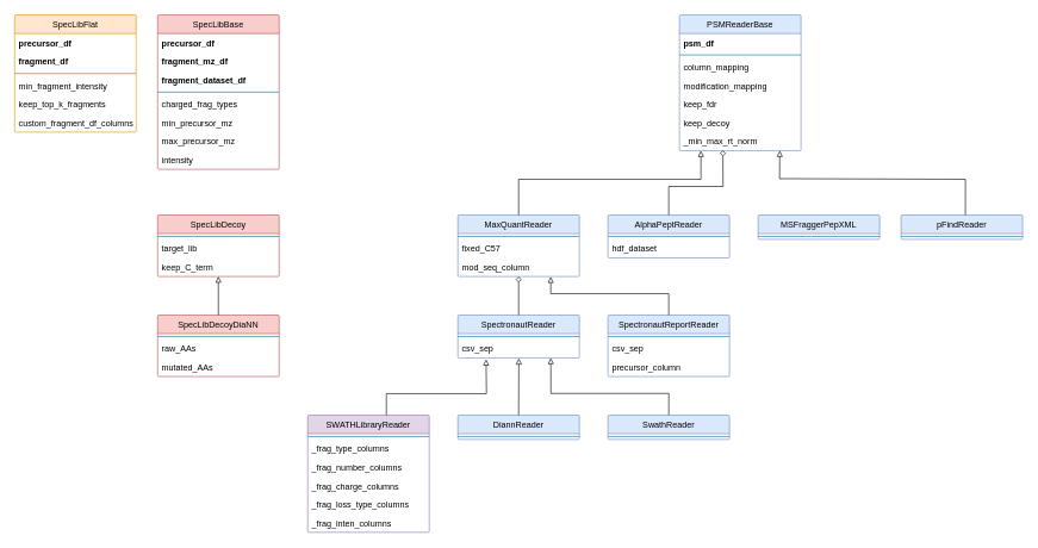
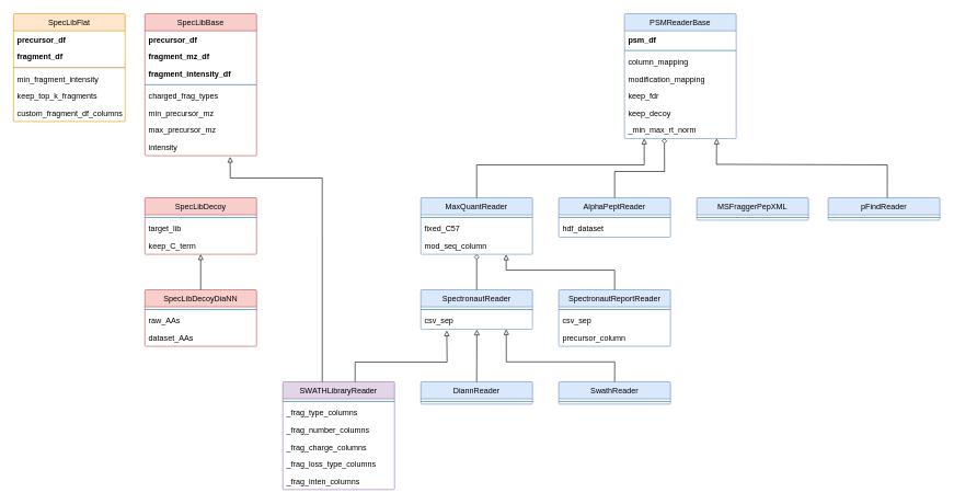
  <mxCell id="0" />
  <mxCell id="1" parent="0" />
  <mxCell id="2" value="SpecLibBase" style="swimlane;fontStyle=0;align=center;verticalAlign=top;childLayout=stackLayout;horizontal=1;startSize=26;horizontalStack=0;resizeParent=1;resizeLast=0;collapsible=1;marginBottom=0;rounded=1;shadow=0;strokeWidth=1;fillColor=#f8cecc;strokeColor=#b85450;arcSize=2;" parent="1" vertex="1"><mxGeometry x="220" y="20" width="170" height="216" as="geometry"><mxRectangle x="230" y="140" width="160" height="26" as="alternateBounds" /></mxGeometry></mxCell>
  <mxCell id="3" value="precursor_df" style="text;align=left;verticalAlign=top;spacingLeft=4;spacingRight=4;overflow=hidden;rotatable=0;points=[[0,0.5],[1,0.5]];portConstraint=eastwest;fontStyle=1" parent="2" vertex="1"><mxGeometry y="26" width="170" height="26" as="geometry" /></mxCell>
  <mxCell id="4" value="fragment_mz_df" style="text;align=left;verticalAlign=top;spacingLeft=4;spacingRight=4;overflow=hidden;rotatable=0;points=[[0,0.5],[1,0.5]];portConstraint=eastwest;fontStyle=1" vertex="1" parent="2"><mxGeometry y="52" width="170" height="26" as="geometry" /></mxCell>
- <mxCell id="5" value="fragment_dataset_df" style="text;align=left;verticalAlign=top;spacingLeft=4;spacingRight=4;overflow=hidden;rotatable=0;points=[[0,0.5],[1,0.5]];portConstraint=eastwest;fontStyle=1" vertex="1" parent="2"><mxGeometry y="78" width="170" height="26" as="geometry" /></mxCell>
+ <mxCell id="5" value="fragment_intensity_df" style="text;align=left;verticalAlign=top;spacingLeft=4;spacingRight=4;overflow=hidden;rotatable=0;points=[[0,0.5],[1,0.5]];portConstraint=eastwest;fontStyle=1" vertex="1" parent="2"><mxGeometry y="78" width="170" height="26" as="geometry" /></mxCell>
  <mxCell id="6" value="" style="line;html=1;strokeWidth=1;align=left;verticalAlign=middle;spacingTop=-1;spacingLeft=3;spacingRight=3;rotatable=0;labelPosition=right;points=[];portConstraint=eastwest;fillColor=#b1ddf0;strokeColor=#10739e;" parent="2" vertex="1"><mxGeometry y="104" width="170" height="8" as="geometry" /></mxCell>
  <mxCell id="7" value="charged_frag_types" style="text;align=left;verticalAlign=top;spacingLeft=4;spacingRight=4;overflow=hidden;rotatable=0;points=[[0,0.5],[1,0.5]];portConstraint=eastwest;" parent="2" vertex="1"><mxGeometry y="112" width="170" height="26" as="geometry" /></mxCell>
  <mxCell id="8" value="min_precursor_mz" style="text;align=left;verticalAlign=top;spacingLeft=4;spacingRight=4;overflow=hidden;rotatable=0;points=[[0,0.5],[1,0.5]];portConstraint=eastwest;rounded=0;shadow=0;html=0;" parent="2" vertex="1"><mxGeometry y="138" width="170" height="26" as="geometry" /></mxCell>
  <mxCell id="9" value="max_precursor_mz" style="text;align=left;verticalAlign=top;spacingLeft=4;spacingRight=4;overflow=hidden;rotatable=0;points=[[0,0.5],[1,0.5]];portConstraint=eastwest;rounded=0;shadow=0;html=0;" parent="2" vertex="1"><mxGeometry y="164" width="170" height="26" as="geometry" /></mxCell>
  <mxCell id="10" value="intensity" style="text;align=left;verticalAlign=top;spacingLeft=4;spacingRight=4;overflow=hidden;rotatable=0;points=[[0,0.5],[1,0.5]];portConstraint=eastwest;rounded=0;shadow=0;html=0;" vertex="1" parent="2"><mxGeometry y="190" width="170" height="26" as="geometry" /></mxCell>
  <mxCell id="11" value="SpecLibDecoy" style="swimlane;fontStyle=0;align=center;verticalAlign=top;childLayout=stackLayout;horizontal=1;startSize=26;horizontalStack=0;resizeParent=1;resizeLast=0;collapsible=1;marginBottom=0;rounded=1;shadow=0;strokeWidth=1;fillColor=#f8cecc;strokeColor=#b85450;arcSize=2;" vertex="1" parent="1"><mxGeometry x="220" y="300" width="170" height="86" as="geometry"><mxRectangle x="230" y="140" width="160" height="26" as="alternateBounds" /></mxGeometry></mxCell>
  <mxCell id="12" value="" style="line;html=1;strokeWidth=1;align=left;verticalAlign=middle;spacingTop=-1;spacingLeft=3;spacingRight=3;rotatable=0;labelPosition=right;points=[];portConstraint=eastwest;fillColor=#b1ddf0;strokeColor=#10739e;" vertex="1" parent="11"><mxGeometry y="26" width="170" height="8" as="geometry" /></mxCell>
  <mxCell id="13" value="target_lib" style="text;align=left;verticalAlign=top;spacingLeft=4;spacingRight=4;overflow=hidden;rotatable=0;points=[[0,0.5],[1,0.5]];portConstraint=eastwest;" vertex="1" parent="11"><mxGeometry y="34" width="170" height="26" as="geometry" /></mxCell>
  <mxCell id="14" value="keep_C_term" style="text;align=left;verticalAlign=top;spacingLeft=4;spacingRight=4;overflow=hidden;rotatable=0;points=[[0,0.5],[1,0.5]];portConstraint=eastwest;" vertex="1" parent="11"><mxGeometry y="60" width="170" height="26" as="geometry" /></mxCell>
  <mxCell id="15" value="SpecLibDecoyDiaNN" style="swimlane;fontStyle=0;align=center;verticalAlign=top;childLayout=stackLayout;horizontal=1;startSize=26;horizontalStack=0;resizeParent=1;resizeLast=0;collapsible=1;marginBottom=0;rounded=1;shadow=0;strokeWidth=1;fillColor=#f8cecc;strokeColor=#b85450;arcSize=2;" vertex="1" parent="1"><mxGeometry x="220" y="440" width="170" height="86" as="geometry"><mxRectangle x="230" y="140" width="160" height="26" as="alternateBounds" /></mxGeometry></mxCell>
  <mxCell id="16" value="" style="line;html=1;strokeWidth=1;align=left;verticalAlign=middle;spacingTop=-1;spacingLeft=3;spacingRight=3;rotatable=0;labelPosition=right;points=[];portConstraint=eastwest;fillColor=#b1ddf0;strokeColor=#10739e;" vertex="1" parent="15"><mxGeometry y="26" width="170" height="8" as="geometry" /></mxCell>
  <mxCell id="17" value="raw_AAs" style="text;align=left;verticalAlign=top;spacingLeft=4;spacingRight=4;overflow=hidden;rotatable=0;points=[[0,0.5],[1,0.5]];portConstraint=eastwest;" vertex="1" parent="15"><mxGeometry y="34" width="170" height="26" as="geometry" /></mxCell>
- <mxCell id="18" value="mutated_AAs" style="text;align=left;verticalAlign=top;spacingLeft=4;spacingRight=4;overflow=hidden;rotatable=0;points=[[0,0.5],[1,0.5]];portConstraint=eastwest;" vertex="1" parent="15"><mxGeometry y="60" width="170" height="26" as="geometry" /></mxCell>
+ <mxCell id="18" value="dataset_AAs" style="text;align=left;verticalAlign=top;spacingLeft=4;spacingRight=4;overflow=hidden;rotatable=0;points=[[0,0.5],[1,0.5]];portConstraint=eastwest;" vertex="1" parent="15"><mxGeometry y="60" width="170" height="26" as="geometry" /></mxCell>
  <mxCell id="19" value="" style="endArrow=block;html=1;rounded=0;exitX=0.5;exitY=0;exitDx=0;exitDy=0;endFill=0;entryX=0.5;entryY=1;entryDx=0;entryDy=0;" edge="1" parent="1" source="15" target="11"><mxGeometry width="50" height="50" relative="1" as="geometry"><mxPoint x="530" y="330" as="sourcePoint" /><mxPoint x="310" y="410" as="targetPoint" /></mxGeometry></mxCell>
  <mxCell id="20" value="SpecLibFlat" style="swimlane;fontStyle=0;align=center;verticalAlign=top;childLayout=stackLayout;horizontal=1;startSize=26;horizontalStack=0;resizeParent=1;resizeLast=0;collapsible=1;marginBottom=0;rounded=1;shadow=0;strokeWidth=1;fillColor=#ffe6cc;strokeColor=#d79b00;arcSize=2;" vertex="1" parent="1"><mxGeometry x="20" y="20" width="170" height="164" as="geometry"><mxRectangle x="230" y="140" width="160" height="26" as="alternateBounds" /></mxGeometry></mxCell>
  <mxCell id="21" value="precursor_df" style="text;align=left;verticalAlign=top;spacingLeft=4;spacingRight=4;overflow=hidden;rotatable=0;points=[[0,0.5],[1,0.5]];portConstraint=eastwest;fontStyle=1" vertex="1" parent="20"><mxGeometry y="26" width="170" height="26" as="geometry" /></mxCell>
  <mxCell id="22" value="fragment_df" style="text;align=left;verticalAlign=top;spacingLeft=4;spacingRight=4;overflow=hidden;rotatable=0;points=[[0,0.5],[1,0.5]];portConstraint=eastwest;fontStyle=1" vertex="1" parent="20"><mxGeometry y="52" width="170" height="26" as="geometry" /></mxCell>
  <mxCell id="23" value="" style="line;html=1;strokeWidth=1;align=left;verticalAlign=middle;spacingTop=-1;spacingLeft=3;spacingRight=3;rotatable=0;labelPosition=right;points=[];portConstraint=eastwest;fillColor=#fad7ac;strokeColor=#b46504;" vertex="1" parent="20"><mxGeometry y="78" width="170" height="8" as="geometry" /></mxCell>
  <mxCell id="24" value="min_fragment_intensity" style="text;align=left;verticalAlign=top;spacingLeft=4;spacingRight=4;overflow=hidden;rotatable=0;points=[[0,0.5],[1,0.5]];portConstraint=eastwest;" vertex="1" parent="20"><mxGeometry y="86" width="170" height="26" as="geometry" /></mxCell>
  <mxCell id="25" value="keep_top_k_fragments" style="text;align=left;verticalAlign=top;spacingLeft=4;spacingRight=4;overflow=hidden;rotatable=0;points=[[0,0.5],[1,0.5]];portConstraint=eastwest;rounded=0;shadow=0;html=0;" vertex="1" parent="20"><mxGeometry y="112" width="170" height="26" as="geometry" /></mxCell>
  <mxCell id="26" value="custom_fragment_df_columns" style="text;align=left;verticalAlign=top;spacingLeft=4;spacingRight=4;overflow=hidden;rotatable=0;points=[[0,0.5],[1,0.5]];portConstraint=eastwest;rounded=0;shadow=0;html=0;" vertex="1" parent="20"><mxGeometry y="138" width="170" height="26" as="geometry" /></mxCell>
  <mxCell id="27" value="PSMReaderBase" style="swimlane;fontStyle=0;align=center;verticalAlign=top;childLayout=stackLayout;horizontal=1;startSize=26;horizontalStack=0;resizeParent=1;resizeLast=0;collapsible=1;marginBottom=0;rounded=1;shadow=0;strokeWidth=1;fillColor=#dae8fc;strokeColor=#6c8ebf;arcSize=2;" vertex="1" parent="1"><mxGeometry x="950" y="20" width="170" height="190" as="geometry"><mxRectangle x="230" y="140" width="160" height="26" as="alternateBounds" /></mxGeometry></mxCell>
  <mxCell id="28" value="psm_df" style="text;align=left;verticalAlign=top;spacingLeft=4;spacingRight=4;overflow=hidden;rotatable=0;points=[[0,0.5],[1,0.5]];portConstraint=eastwest;fontStyle=1" vertex="1" parent="27"><mxGeometry y="26" width="170" height="26" as="geometry" /></mxCell>
  <mxCell id="29" value="" style="line;html=1;strokeWidth=1;align=left;verticalAlign=middle;spacingTop=-1;spacingLeft=3;spacingRight=3;rotatable=0;labelPosition=right;points=[];portConstraint=eastwest;fillColor=#b1ddf0;strokeColor=#10739e;" vertex="1" parent="27"><mxGeometry y="52" width="170" height="8" as="geometry" /></mxCell>
  <mxCell id="30" value="column_mapping" style="text;align=left;verticalAlign=top;spacingLeft=4;spacingRight=4;overflow=hidden;rotatable=0;points=[[0,0.5],[1,0.5]];portConstraint=eastwest;" vertex="1" parent="27"><mxGeometry y="60" width="170" height="26" as="geometry" /></mxCell>
  <mxCell id="31" value="modification_mapping" style="text;align=left;verticalAlign=top;spacingLeft=4;spacingRight=4;overflow=hidden;rotatable=0;points=[[0,0.5],[1,0.5]];portConstraint=eastwest;rounded=0;shadow=0;html=0;" vertex="1" parent="27"><mxGeometry y="86" width="170" height="26" as="geometry" /></mxCell>
  <mxCell id="32" value="keep_fdr" style="text;align=left;verticalAlign=top;spacingLeft=4;spacingRight=4;overflow=hidden;rotatable=0;points=[[0,0.5],[1,0.5]];portConstraint=eastwest;rounded=0;shadow=0;html=0;" vertex="1" parent="27"><mxGeometry y="112" width="170" height="26" as="geometry" /></mxCell>
  <mxCell id="33" value="keep_decoy" style="text;align=left;verticalAlign=top;spacingLeft=4;spacingRight=4;overflow=hidden;rotatable=0;points=[[0,0.5],[1,0.5]];portConstraint=eastwest;rounded=0;shadow=0;html=0;" vertex="1" parent="27"><mxGeometry y="138" width="170" height="26" as="geometry" /></mxCell>
  <mxCell id="34" value="_min_max_rt_norm" style="text;align=left;verticalAlign=top;spacingLeft=4;spacingRight=4;overflow=hidden;rotatable=0;points=[[0,0.5],[1,0.5]];portConstraint=eastwest;rounded=0;shadow=0;html=0;" vertex="1" parent="27"><mxGeometry y="164" width="170" height="26" as="geometry" /></mxCell>
  <mxCell id="35" value="MaxQuantReader" style="swimlane;fontStyle=0;align=center;verticalAlign=top;childLayout=stackLayout;horizontal=1;startSize=26;horizontalStack=0;resizeParent=1;resizeLast=0;collapsible=1;marginBottom=0;rounded=1;shadow=0;strokeWidth=1;fillColor=#dae8fc;strokeColor=#6c8ebf;arcSize=2;" vertex="1" parent="1"><mxGeometry x="640" y="300" width="170" height="86" as="geometry"><mxRectangle x="230" y="140" width="160" height="26" as="alternateBounds" /></mxGeometry></mxCell>
  <mxCell id="36" value="" style="line;html=1;strokeWidth=1;align=left;verticalAlign=middle;spacingTop=-1;spacingLeft=3;spacingRight=3;rotatable=0;labelPosition=right;points=[];portConstraint=eastwest;fillColor=#b1ddf0;strokeColor=#10739e;" vertex="1" parent="35"><mxGeometry y="26" width="170" height="8" as="geometry" /></mxCell>
  <mxCell id="37" value="fixed_C57" style="text;align=left;verticalAlign=top;spacingLeft=4;spacingRight=4;overflow=hidden;rotatable=0;points=[[0,0.5],[1,0.5]];portConstraint=eastwest;" vertex="1" parent="35"><mxGeometry y="34" width="170" height="26" as="geometry" /></mxCell>
  <mxCell id="38" value="mod_seq_column" style="text;align=left;verticalAlign=top;spacingLeft=4;spacingRight=4;overflow=hidden;rotatable=0;points=[[0,0.5],[1,0.5]];portConstraint=eastwest;" vertex="1" parent="35"><mxGeometry y="60" width="170" height="26" as="geometry" /></mxCell>
  <mxCell id="39" value="" style="endArrow=block;html=1;rounded=0;exitX=0.5;exitY=0;exitDx=0;exitDy=0;endFill=0;" edge="1" parent="1" source="35"><mxGeometry width="50" height="50" relative="1" as="geometry"><mxPoint x="525" y="420" as="sourcePoint" /><mxPoint x="980" y="210" as="targetPoint" /><Array as="points"><mxPoint x="725" y="250" /><mxPoint x="980" y="250" /></Array></mxGeometry></mxCell>
  <mxCell id="40" value="AlphaPeptReader" style="swimlane;fontStyle=0;align=center;verticalAlign=top;childLayout=stackLayout;horizontal=1;startSize=26;horizontalStack=0;resizeParent=1;resizeLast=0;collapsible=1;marginBottom=0;rounded=1;shadow=0;strokeWidth=1;fillColor=#dae8fc;strokeColor=#6c8ebf;arcSize=2;" vertex="1" parent="1"><mxGeometry x="850" y="300" width="170" height="60" as="geometry"><mxRectangle x="230" y="140" width="160" height="26" as="alternateBounds" /></mxGeometry></mxCell>
  <mxCell id="41" value="" style="line;html=1;strokeWidth=1;align=left;verticalAlign=middle;spacingTop=-1;spacingLeft=3;spacingRight=3;rotatable=0;labelPosition=right;points=[];portConstraint=eastwest;fillColor=#b1ddf0;strokeColor=#10739e;" vertex="1" parent="40"><mxGeometry y="26" width="170" height="8" as="geometry" /></mxCell>
  <mxCell id="42" value="hdf_dataset" style="text;align=left;verticalAlign=top;spacingLeft=4;spacingRight=4;overflow=hidden;rotatable=0;points=[[0,0.5],[1,0.5]];portConstraint=eastwest;" vertex="1" parent="40"><mxGeometry y="34" width="170" height="26" as="geometry" /></mxCell>
  <mxCell id="43" value="" style="endArrow=diamond;html=1;rounded=0;exitX=0.5;exitY=0;exitDx=0;exitDy=0;endFill=0;entryX=0.357;entryY=0.979;entryDx=0;entryDy=0;entryPerimeter=0;" edge="1" parent="1" source="40" target="34"><mxGeometry width="50" height="50" relative="1" as="geometry"><mxPoint x="735" y="310" as="sourcePoint" /><mxPoint x="905" y="220" as="targetPoint" /><Array as="points"><mxPoint x="935" y="260" /><mxPoint x="1011" y="260" /></Array></mxGeometry></mxCell>
  <mxCell id="44" value="MSFraggerPepXML" style="swimlane;fontStyle=0;align=center;verticalAlign=top;childLayout=stackLayout;horizontal=1;startSize=26;horizontalStack=0;resizeParent=1;resizeLast=0;collapsible=1;marginBottom=0;rounded=1;shadow=0;strokeWidth=1;fillColor=#dae8fc;strokeColor=#6c8ebf;arcSize=2;" vertex="1" parent="1"><mxGeometry x="1060" y="300" width="170" height="34" as="geometry"><mxRectangle x="230" y="140" width="160" height="26" as="alternateBounds" /></mxGeometry></mxCell>
  <mxCell id="45" value="" style="line;html=1;strokeWidth=1;align=left;verticalAlign=middle;spacingTop=-1;spacingLeft=3;spacingRight=3;rotatable=0;labelPosition=right;points=[];portConstraint=eastwest;fillColor=#b1ddf0;strokeColor=#10739e;" vertex="1" parent="44"><mxGeometry y="26" width="170" height="8" as="geometry" /></mxCell>
  <mxCell id="46" value="pFindReader" style="swimlane;fontStyle=0;align=center;verticalAlign=top;childLayout=stackLayout;horizontal=1;startSize=26;horizontalStack=0;resizeParent=1;resizeLast=0;collapsible=1;marginBottom=0;rounded=1;shadow=0;strokeWidth=1;fillColor=#dae8fc;strokeColor=#6c8ebf;arcSize=2;" vertex="1" parent="1"><mxGeometry x="1260" y="300" width="170" height="34" as="geometry"><mxRectangle x="230" y="140" width="160" height="26" as="alternateBounds" /></mxGeometry></mxCell>
  <mxCell id="47" value="" style="line;html=1;strokeWidth=1;align=left;verticalAlign=middle;spacingTop=-1;spacingLeft=3;spacingRight=3;rotatable=0;labelPosition=right;points=[];portConstraint=eastwest;fillColor=#b1ddf0;strokeColor=#10739e;" vertex="1" parent="46"><mxGeometry y="26" width="170" height="8" as="geometry" /></mxCell>
  <mxCell id="48" value="" style="endArrow=block;html=1;rounded=0;exitX=0.529;exitY=0;exitDx=0;exitDy=0;endFill=0;entryX=0.149;entryY=1.034;entryDx=0;entryDy=0;entryPerimeter=0;exitPerimeter=0;" edge="1" parent="1" source="46"><mxGeometry width="50" height="50" relative="1" as="geometry"><mxPoint x="840" y="299.12" as="sourcePoint" /><mxPoint x="1090.33" y="210.004" as="targetPoint" /><Array as="points"><mxPoint x="1350" y="250" /><mxPoint x="1090" y="249.12" /></Array></mxGeometry></mxCell>
  <mxCell id="49" value="SpectronautReader" style="swimlane;fontStyle=0;align=center;verticalAlign=top;childLayout=stackLayout;horizontal=1;startSize=26;horizontalStack=0;resizeParent=1;resizeLast=0;collapsible=1;marginBottom=0;rounded=1;shadow=0;strokeWidth=1;fillColor=#dae8fc;strokeColor=#6c8ebf;arcSize=2;" vertex="1" parent="1"><mxGeometry x="640" y="440" width="170" height="60" as="geometry"><mxRectangle x="230" y="140" width="160" height="26" as="alternateBounds" /></mxGeometry></mxCell>
  <mxCell id="50" value="" style="line;html=1;strokeWidth=1;align=left;verticalAlign=middle;spacingTop=-1;spacingLeft=3;spacingRight=3;rotatable=0;labelPosition=right;points=[];portConstraint=eastwest;fillColor=#b1ddf0;strokeColor=#10739e;" vertex="1" parent="49"><mxGeometry y="26" width="170" height="8" as="geometry" /></mxCell>
  <mxCell id="51" value="csv_sep" style="text;align=left;verticalAlign=top;spacingLeft=4;spacingRight=4;overflow=hidden;rotatable=0;points=[[0,0.5],[1,0.5]];portConstraint=eastwest;" vertex="1" parent="49"><mxGeometry y="34" width="170" height="26" as="geometry" /></mxCell>
  <mxCell id="52" value="SwathReader" style="swimlane;fontStyle=0;align=center;verticalAlign=top;childLayout=stackLayout;horizontal=1;startSize=26;horizontalStack=0;resizeParent=1;resizeLast=0;collapsible=1;marginBottom=0;rounded=1;shadow=0;strokeWidth=1;fillColor=#dae8fc;strokeColor=#6c8ebf;arcSize=2;" vertex="1" parent="1"><mxGeometry x="850" y="580" width="170" height="34" as="geometry"><mxRectangle x="230" y="140" width="160" height="26" as="alternateBounds" /></mxGeometry></mxCell>
  <mxCell id="53" value="" style="line;html=1;strokeWidth=1;align=left;verticalAlign=middle;spacingTop=-1;spacingLeft=3;spacingRight=3;rotatable=0;labelPosition=right;points=[];portConstraint=eastwest;fillColor=#b1ddf0;strokeColor=#10739e;" vertex="1" parent="52"><mxGeometry y="26" width="170" height="8" as="geometry" /></mxCell>
  <mxCell id="54" value="DiannReader" style="swimlane;fontStyle=0;align=center;verticalAlign=top;childLayout=stackLayout;horizontal=1;startSize=26;horizontalStack=0;resizeParent=1;resizeLast=0;collapsible=1;marginBottom=0;rounded=1;shadow=0;strokeWidth=1;fillColor=#dae8fc;strokeColor=#6c8ebf;arcSize=2;" vertex="1" parent="1"><mxGeometry x="640" y="580" width="170" height="34" as="geometry"><mxRectangle x="230" y="140" width="160" height="26" as="alternateBounds" /></mxGeometry></mxCell>
  <mxCell id="55" value="" style="line;html=1;strokeWidth=1;align=left;verticalAlign=middle;spacingTop=-1;spacingLeft=3;spacingRight=3;rotatable=0;labelPosition=right;points=[];portConstraint=eastwest;fillColor=#b1ddf0;strokeColor=#10739e;" vertex="1" parent="54"><mxGeometry y="26" width="170" height="8" as="geometry" /></mxCell>
  <mxCell id="56" value="SpectronautReportReader" style="swimlane;fontStyle=0;align=center;verticalAlign=top;childLayout=stackLayout;horizontal=1;startSize=26;horizontalStack=0;resizeParent=1;resizeLast=0;collapsible=1;marginBottom=0;rounded=1;shadow=0;strokeWidth=1;fillColor=#dae8fc;strokeColor=#6c8ebf;arcSize=2;" vertex="1" parent="1"><mxGeometry x="850" y="440" width="170" height="86" as="geometry"><mxRectangle x="230" y="140" width="160" height="26" as="alternateBounds" /></mxGeometry></mxCell>
  <mxCell id="57" value="" style="line;html=1;strokeWidth=1;align=left;verticalAlign=middle;spacingTop=-1;spacingLeft=3;spacingRight=3;rotatable=0;labelPosition=right;points=[];portConstraint=eastwest;fillColor=#b1ddf0;strokeColor=#10739e;" vertex="1" parent="56"><mxGeometry y="26" width="170" height="8" as="geometry" /></mxCell>
  <mxCell id="58" value="csv_sep" style="text;align=left;verticalAlign=top;spacingLeft=4;spacingRight=4;overflow=hidden;rotatable=0;points=[[0,0.5],[1,0.5]];portConstraint=eastwest;" vertex="1" parent="56"><mxGeometry y="34" width="170" height="26" as="geometry" /></mxCell>
  <mxCell id="59" value="precursor_column" style="text;align=left;verticalAlign=top;spacingLeft=4;spacingRight=4;overflow=hidden;rotatable=0;points=[[0,0.5],[1,0.5]];portConstraint=eastwest;" vertex="1" parent="56"><mxGeometry y="60" width="170" height="26" as="geometry" /></mxCell>
  <mxCell id="60" value="" style="endArrow=block;html=1;rounded=0;endFill=0;exitX=0.5;exitY=0;exitDx=0;exitDy=0;entryX=0.764;entryY=1.013;entryDx=0;entryDy=0;entryPerimeter=0;" edge="1" parent="1" source="56" target="38"><mxGeometry width="50" height="50" relative="1" as="geometry"><mxPoint x="810" y="476" as="sourcePoint" /><mxPoint x="770" y="390" as="targetPoint" /><Array as="points"><mxPoint x="935" y="410" /><mxPoint x="770" y="410" /></Array></mxGeometry></mxCell>
  <mxCell id="61" value="" style="endArrow=block;html=1;rounded=0;endFill=0;entryX=0.765;entryY=1;entryDx=0;entryDy=0;entryPerimeter=0;exitX=0.5;exitY=0;exitDx=0;exitDy=0;" edge="1" parent="1" source="52" target="51"><mxGeometry width="50" height="50" relative="1" as="geometry"><mxPoint x="940" y="560" as="sourcePoint" /><mxPoint x="770" y="525.998" as="targetPoint" /><Array as="points"><mxPoint x="935.12" y="549.66" /><mxPoint x="770.12" y="549.66" /></Array></mxGeometry></mxCell>
  <mxCell id="62" value="" style="endArrow=diamond;html=1;rounded=0;exitX=0.5;exitY=0;exitDx=0;exitDy=0;endFill=0;entryX=0.5;entryY=1;entryDx=0;entryDy=0;" edge="1" parent="1" source="49" target="35"><mxGeometry width="50" height="50" relative="1" as="geometry"><mxPoint x="525" y="420" as="sourcePoint" /><mxPoint x="525" y="376" as="targetPoint" /></mxGeometry></mxCell>
  <mxCell id="63" value="" style="endArrow=block;html=1;rounded=0;endFill=0;entryX=0.502;entryY=1.023;entryDx=0;entryDy=0;entryPerimeter=0;exitX=0.5;exitY=0;exitDx=0;exitDy=0;" edge="1" parent="1" source="54" target="51"><mxGeometry width="50" height="50" relative="1" as="geometry"><mxPoint x="725" y="560" as="sourcePoint" /><mxPoint x="725" y="526" as="targetPoint" /></mxGeometry></mxCell>
  <mxCell id="64" value="SWATHLibraryReader" style="swimlane;fontStyle=0;align=center;verticalAlign=top;childLayout=stackLayout;horizontal=1;startSize=26;horizontalStack=0;resizeParent=1;resizeLast=0;collapsible=1;marginBottom=0;rounded=1;shadow=0;strokeWidth=1;fillColor=#e1d5e7;strokeColor=#9673a6;arcSize=2;" vertex="1" parent="1"><mxGeometry x="430" y="580" width="170" height="164" as="geometry"><mxRectangle x="230" y="140" width="160" height="26" as="alternateBounds" /></mxGeometry></mxCell>
  <mxCell id="65" value="" style="line;html=1;strokeWidth=1;align=left;verticalAlign=middle;spacingTop=-1;spacingLeft=3;spacingRight=3;rotatable=0;labelPosition=right;points=[];portConstraint=eastwest;fillColor=#b1ddf0;strokeColor=#10739e;" vertex="1" parent="64"><mxGeometry y="26" width="170" height="8" as="geometry" /></mxCell>
  <mxCell id="66" value="_frag_type_columns" style="text;align=left;verticalAlign=top;spacingLeft=4;spacingRight=4;overflow=hidden;rotatable=0;points=[[0,0.5],[1,0.5]];portConstraint=eastwest;" vertex="1" parent="64"><mxGeometry y="34" width="170" height="26" as="geometry" /></mxCell>
  <mxCell id="67" value="_frag_number_columns" style="text;align=left;verticalAlign=top;spacingLeft=4;spacingRight=4;overflow=hidden;rotatable=0;points=[[0,0.5],[1,0.5]];portConstraint=eastwest;rounded=0;shadow=0;html=0;" vertex="1" parent="64"><mxGeometry y="60" width="170" height="26" as="geometry" /></mxCell>
  <mxCell id="68" value="_frag_charge_columns" style="text;align=left;verticalAlign=top;spacingLeft=4;spacingRight=4;overflow=hidden;rotatable=0;points=[[0,0.5],[1,0.5]];portConstraint=eastwest;rounded=0;shadow=0;html=0;" vertex="1" parent="64"><mxGeometry y="86" width="170" height="26" as="geometry" /></mxCell>
  <mxCell id="69" value="_frag_loss_type_columns" style="text;align=left;verticalAlign=top;spacingLeft=4;spacingRight=4;overflow=hidden;rotatable=0;points=[[0,0.5],[1,0.5]];portConstraint=eastwest;rounded=0;shadow=0;html=0;" vertex="1" parent="64"><mxGeometry y="112" width="170" height="26" as="geometry" /></mxCell>
  <mxCell id="70" value="_frag_inten_columns" style="text;align=left;verticalAlign=top;spacingLeft=4;spacingRight=4;overflow=hidden;rotatable=0;points=[[0,0.5],[1,0.5]];portConstraint=eastwest;rounded=0;shadow=0;html=0;" vertex="1" parent="64"><mxGeometry y="138" width="170" height="26" as="geometry" /></mxCell>
  <mxCell id="71" value="" style="endArrow=block;html=1;rounded=0;endFill=0;entryX=0.232;entryY=1.074;entryDx=0;entryDy=0;entryPerimeter=0;exitX=0.647;exitY=0;exitDx=0;exitDy=0;exitPerimeter=0;" edge="1" parent="1" source="64" target="51"><mxGeometry width="50" height="50" relative="1" as="geometry"><mxPoint x="540" y="570" as="sourcePoint" /><mxPoint x="680" y="510" as="targetPoint" /><Array as="points"><mxPoint x="540" y="550" /><mxPoint x="680" y="550" /></Array></mxGeometry></mxCell>
+ <mxCell id="72" value="" style="endArrow=block;html=1;rounded=0;endFill=0;entryX=0.763;entryY=1.067;entryDx=0;entryDy=0;entryPerimeter=0;exitX=0.353;exitY=0;exitDx=0;exitDy=0;exitPerimeter=0;" edge="1" parent="1" source="64" target="10"><mxGeometry width="50" height="50" relative="1" as="geometry"><mxPoint x="550" y="570" as="sourcePoint" /><mxPoint x="530" y="360" as="targetPoint" /><Array as="points"><mxPoint x="490" y="270" /><mxPoint x="350" y="270" /></Array></mxGeometry></mxCell>
